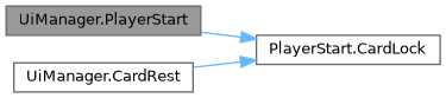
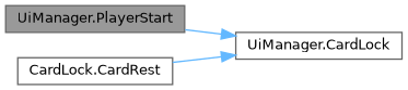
  digraph {
    rankdir=LR
    node [color=grey40 fillcolor=white fontname=Helvetica fontsize=10 shape=box style=filled]
    edge [color=steelblue1 fontname=Helvetica fontsize=10 labelfontname=Helvetica labelfontsize=10 style=solid]
    n1 [color=gray40 fillcolor=grey60 fontcolor=black height=0.2 label="UiManager.PlayerStart" width=0.4]
-   n2 [height=0.2 label="PlayerStart.CardLock" width=0.4]
-   n3 [height=0.2 label="UiManager.CardRest" width=0.4]
+   n2 [height=0.2 label="UiManager.CardLock" width=0.4]
+   n3 [height=0.2 label="CardLock.CardRest" width=0.4]
    n1 -> n2
    n3 -> n2
  }
